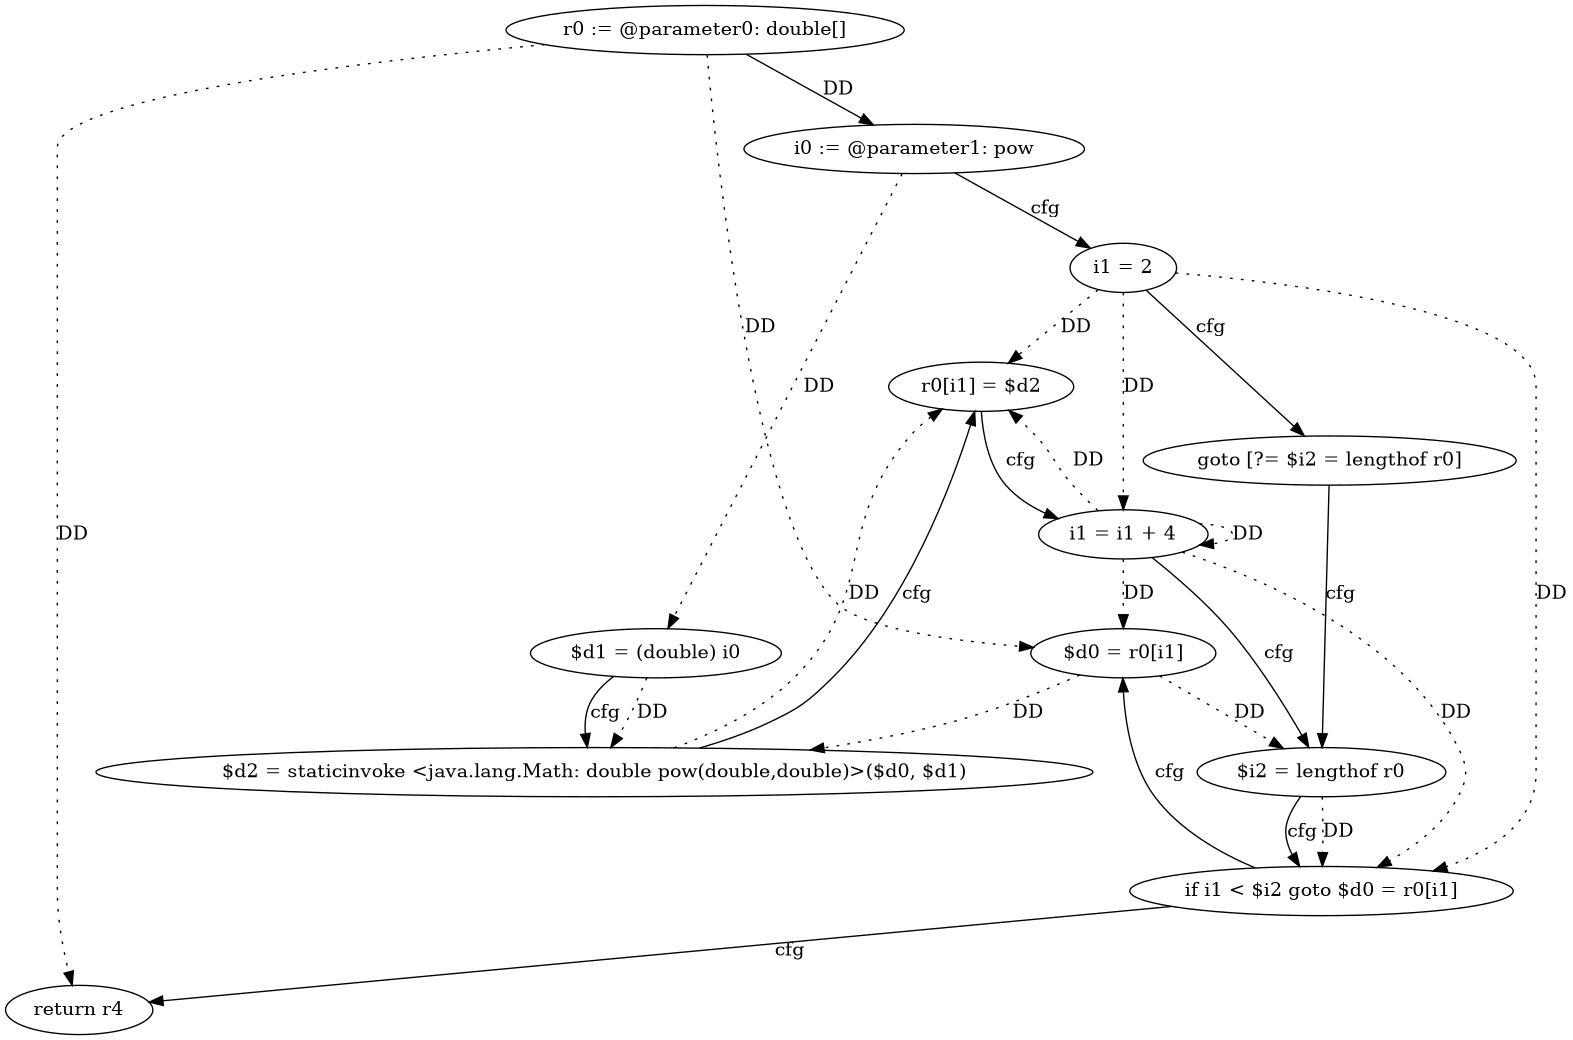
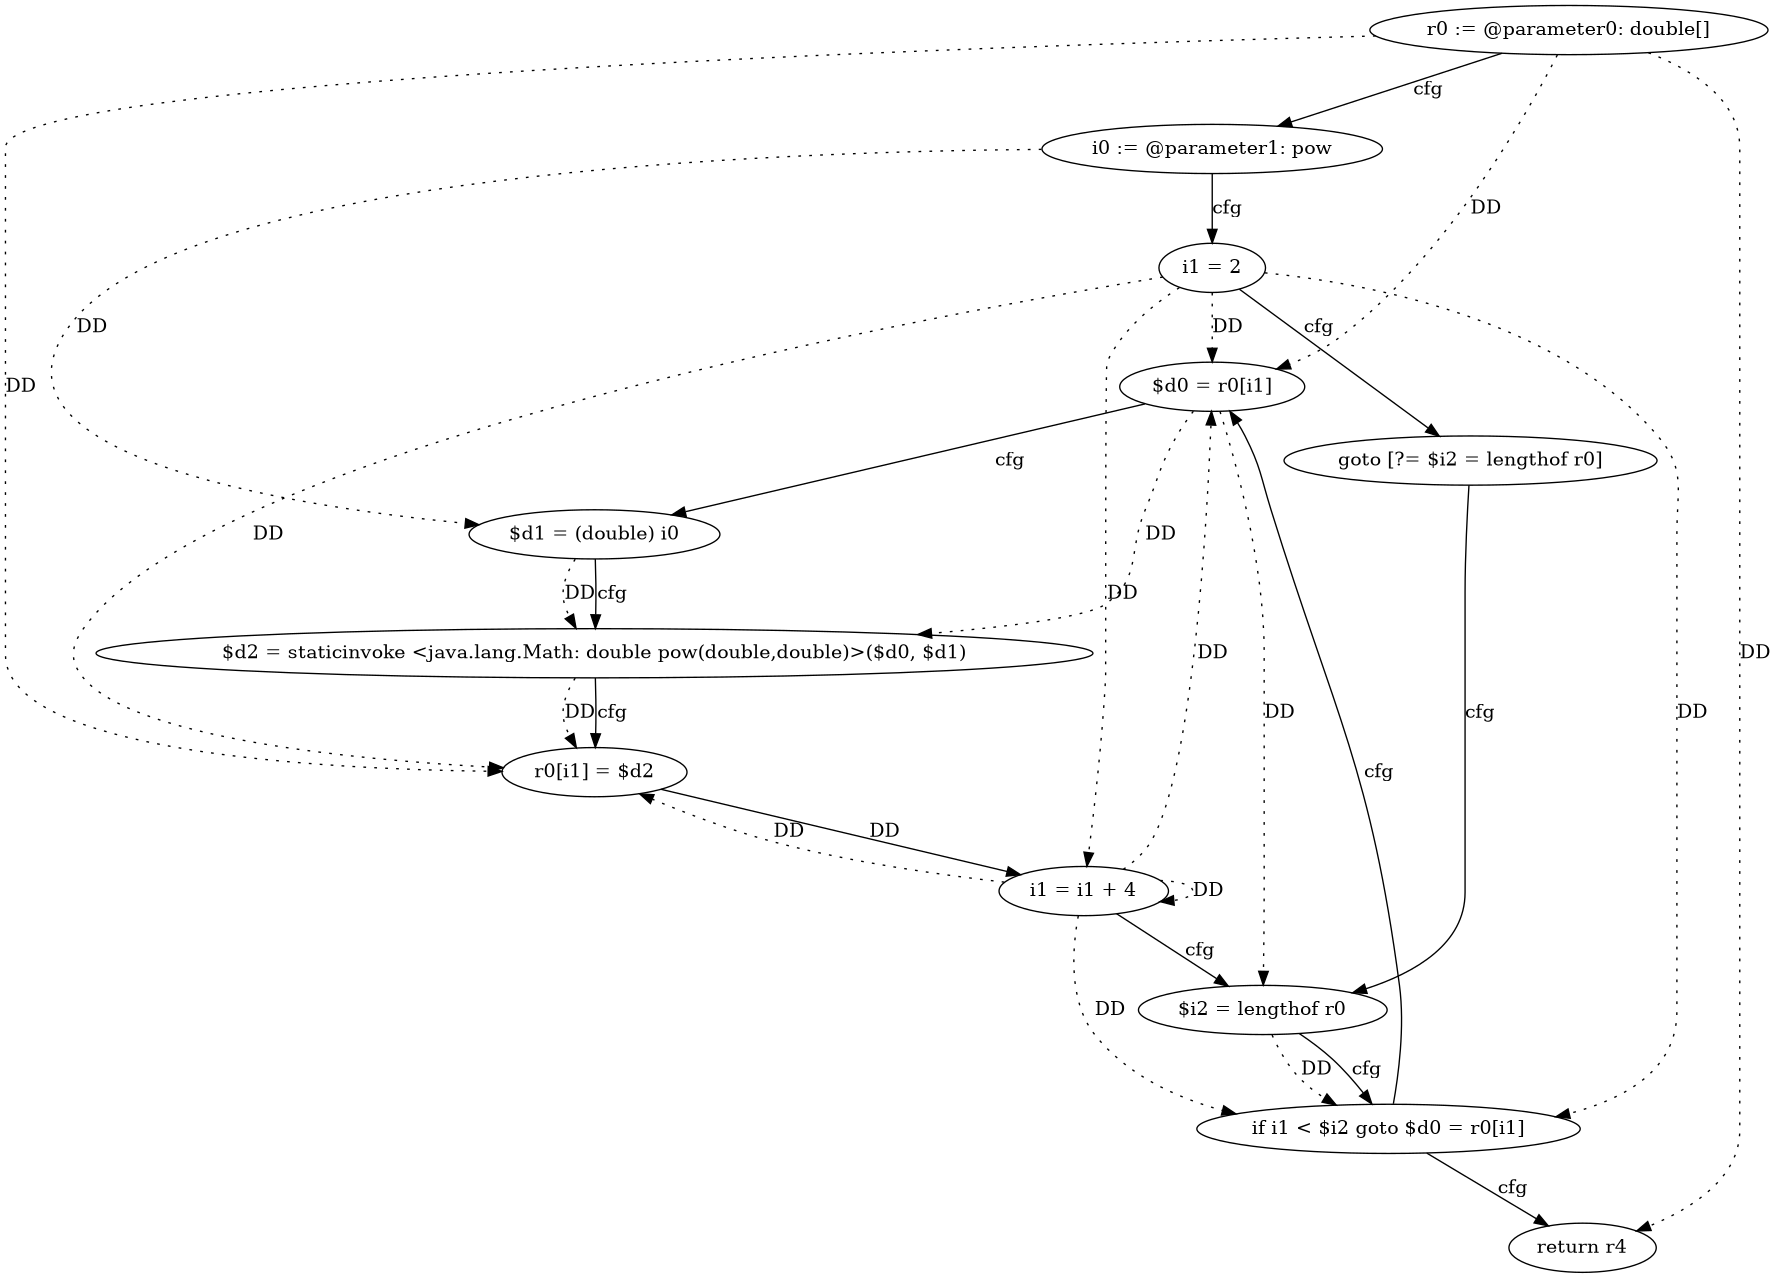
  digraph {
    edge [style=dotted]
    n1 [label="r0 := @parameter0: double[]"]
    n2 [label="i0 := @parameter1: pow"]
    n3 [label="$d0 = r0[i1]"]
    n4 [label="r0[i1] = $d2"]
    n5 [label="return r4"]
    n6 [label="i1 = 2"]
    n7 [label="$d1 = (double) i0"]
    n8 [label="$i2 = lengthof r0"]
    n9 [label="$d2 = staticinvoke <java.lang.Math: double pow(double,double)>($d0, $d1)"]
    n10 [label="i1 = i1 + 4"]
    n11 [label="if i1 < $i2 goto $d0 = r0[i1]"]
    n12 [label="goto [?= $i2 = lengthof r0]"]
-   n1 -> n2 [label=DD style=""]
+   n1 -> n2 [label=cfg style=""]
    n1 -> n3 [label=DD]
+   n1 -> n4 [label=DD]
    n1 -> n5 [label=DD]
    n2 -> n6 [label=cfg style=""]
    n2 -> n7 [label=DD]
+   n3 -> n7 [label=cfg style=""]
    n3 -> n8 [label=DD]
    n3 -> n9 [label=DD]
-   n4 -> n10 [label=cfg style=""]
+   n4 -> n10 [label=DD style=""]
+   n6 -> n3 [label=DD]
    n6 -> n4 [label=DD]
    n6 -> n10 [label=DD]
    n6 -> n11 [label=DD]
    n6 -> n12 [label=cfg style=""]
    n7 -> n9 [label=DD]
    n7 -> n9 [label=cfg style=""]
    n8 -> n11 [label=DD]
    n8 -> n11 [label=cfg style=""]
    n9 -> n4 [label=DD]
    n9 -> n4 [label=cfg style=""]
    n10 -> n3 [label=DD]
    n10 -> n4 [label=DD]
    n10 -> n8 [label=cfg style=""]
    n10 -> n10 [label=DD]
    n10 -> n11 [label=DD]
    n11 -> n3 [label=cfg style=""]
    n11 -> n5 [label=cfg style=""]
    n12 -> n8 [label=cfg style=""]
  }
